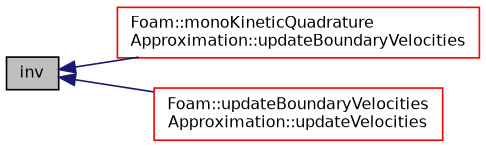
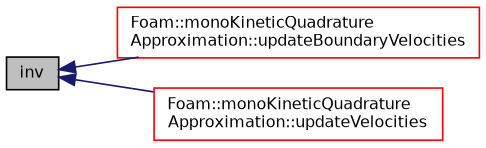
  digraph {
    rankdir=LR
    node [color=red fontname=Helvetica fontsize=10 shape=record]
    edge [color=midnightblue dir=back fontname=Helvetica fontsize=10 labelfontname=Helvetica labelfontsize=10 style=solid]
    n1 [color=black fillcolor=grey75 fontcolor=black height=0.2 label=inv style=filled width=0.4]
    n2 [height=0.2 label="Foam::monoKineticQuadrature\lApproximation::updateBoundaryVelocities" width=0.4]
-   n3 [height=0.2 label="Foam::updateBoundaryVelocities\lApproximation::updateVelocities" width=0.4]
+   n3 [height=0.2 label="Foam::monoKineticQuadrature\lApproximation::updateVelocities" width=0.4]
    n1 -> n2
    n1 -> n3
  }
